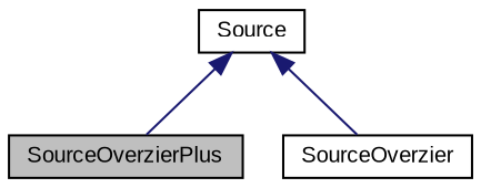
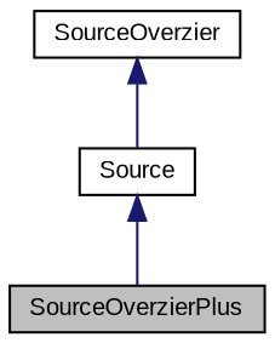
  digraph {
    fontname="Liberation Sans"
    node [color=black fillcolor=white fontname="Liberation Sans" fontsize=10 shape=record style=filled]
    edge [color=midnightblue dir=back fontname="Liberation Sans" fontsize=10 labelfontname=Helvetica labelfontsize=10 style=solid]
    n1 [fillcolor=grey75 fontcolor=black height=0.2 label=SourceOverzierPlus width=0.4]
    n2 [height=0.2 label=SourceOverzier width=0.4]
    n3 [height=0.2 label=Source width=0.4]
    n3 -> n1
-   n3 -> n2
+   n2 -> n3
  }
